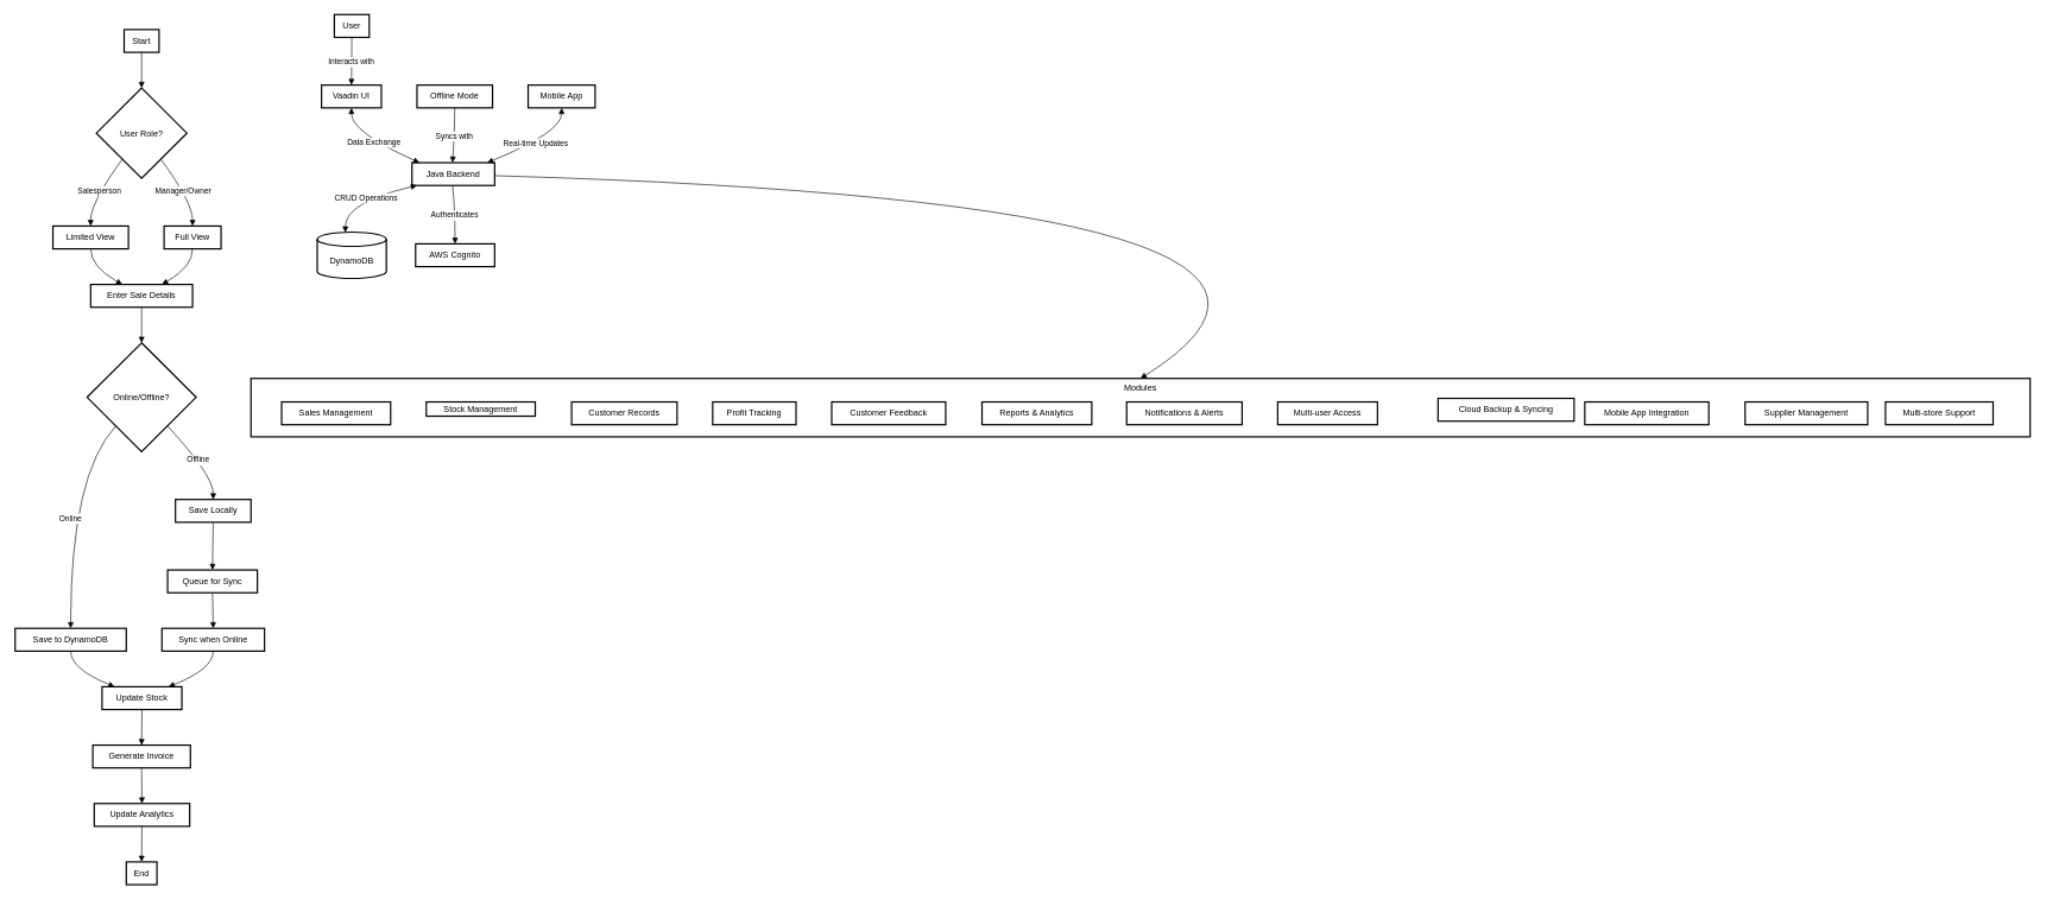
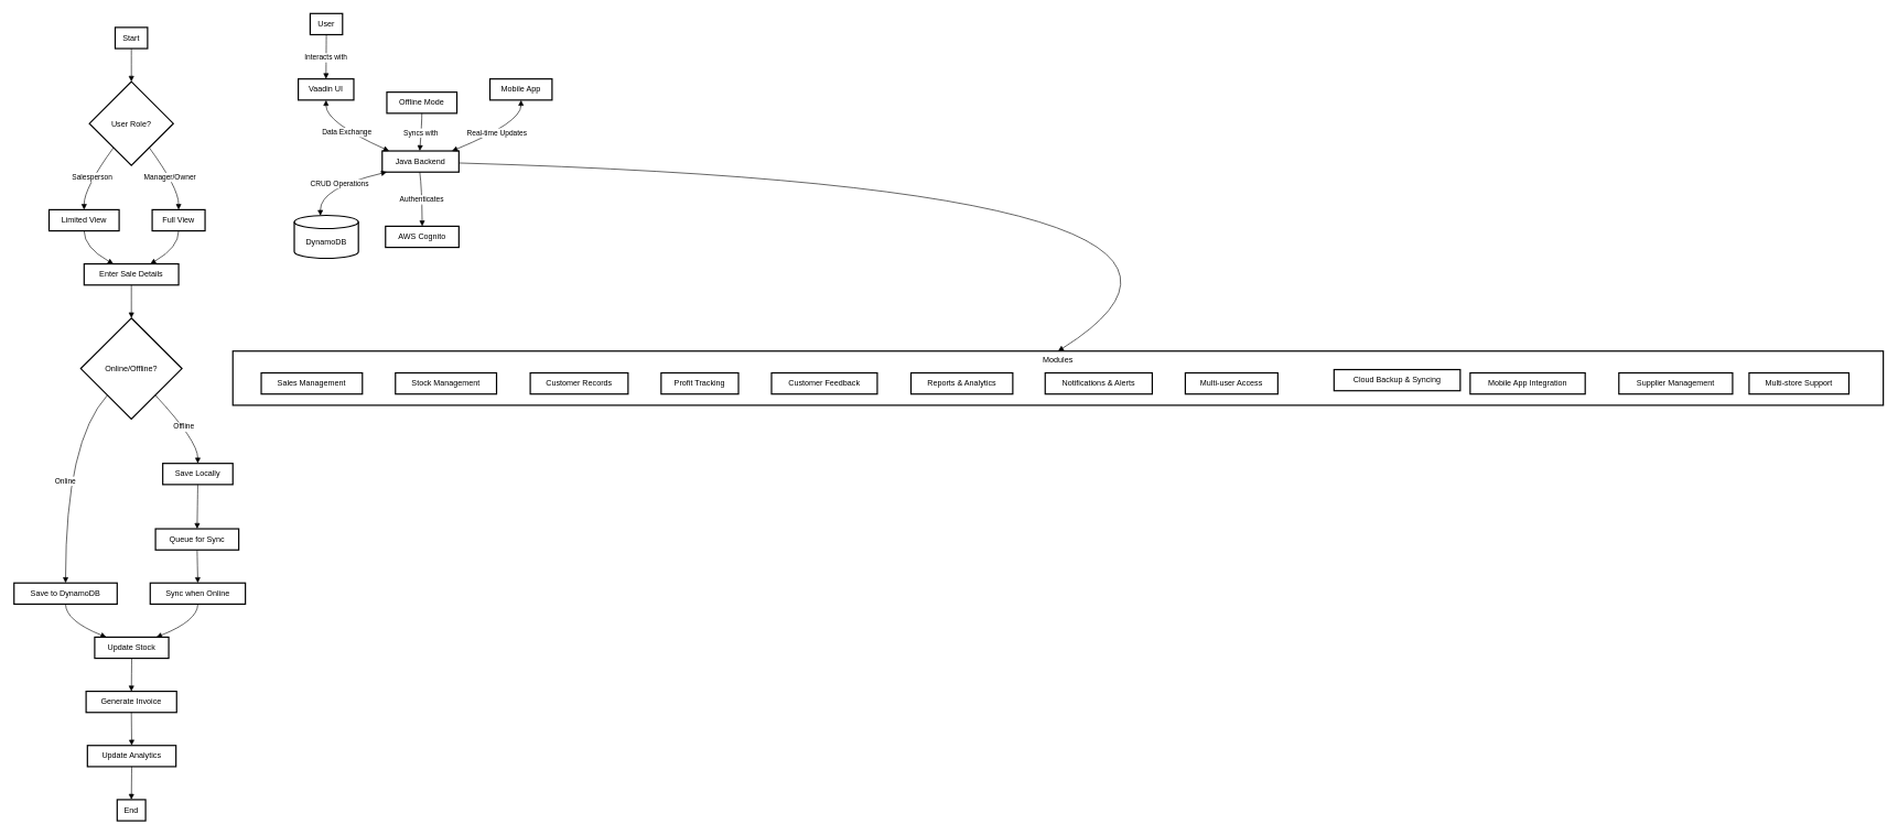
  <mxCell id="0" />
  <mxCell id="1" parent="0" />
  <mxCell id="2" value="Start" style="whiteSpace=wrap;strokeWidth=2;" vertex="1" parent="1"><mxGeometry x="173" y="41" width="49" height="32" as="geometry" /></mxCell>
  <mxCell id="3" value="User Role?" style="rhombus;strokeWidth=2;whiteSpace=wrap;" vertex="1" parent="1"><mxGeometry x="134" y="123" width="127" height="127" as="geometry" /></mxCell>
  <mxCell id="4" value="Limited View" style="whiteSpace=wrap;strokeWidth=2;" vertex="1" parent="1"><mxGeometry x="73" y="317" width="106" height="32" as="geometry" /></mxCell>
  <mxCell id="5" value="Full View" style="whiteSpace=wrap;strokeWidth=2;" vertex="1" parent="1"><mxGeometry x="229" y="317" width="80" height="32" as="geometry" /></mxCell>
  <mxCell id="6" value="Enter Sale Details" style="whiteSpace=wrap;strokeWidth=2;" vertex="1" parent="1"><mxGeometry x="126" y="399" width="143" height="32" as="geometry" /></mxCell>
  <mxCell id="7" value="Online/Offline?" style="rhombus;strokeWidth=2;whiteSpace=wrap;" vertex="1" parent="1"><mxGeometry x="121" y="481" width="153" height="153" as="geometry" /></mxCell>
  <mxCell id="8" value="Save to DynamoDB" style="whiteSpace=wrap;strokeWidth=2;" vertex="1" parent="1"><mxGeometry x="20" y="882" width="156" height="32" as="geometry" /></mxCell>
  <mxCell id="9" value="Save Locally" style="whiteSpace=wrap;strokeWidth=2;" vertex="1" parent="1"><mxGeometry x="245" y="701" width="106" height="32" as="geometry" /></mxCell>
  <mxCell id="10" value="Update Stock" style="whiteSpace=wrap;strokeWidth=2;" vertex="1" parent="1"><mxGeometry x="142" y="964" width="112" height="32" as="geometry" /></mxCell>
  <mxCell id="11" value="Queue for Sync" style="whiteSpace=wrap;strokeWidth=2;" vertex="1" parent="1"><mxGeometry x="234" y="800" width="126" height="32" as="geometry" /></mxCell>
  <mxCell id="12" value="Generate Invoice" style="whiteSpace=wrap;strokeWidth=2;" vertex="1" parent="1"><mxGeometry x="129" y="1046" width="137" height="32" as="geometry" /></mxCell>
  <mxCell id="13" value="Sync when Online" style="whiteSpace=wrap;strokeWidth=2;" vertex="1" parent="1"><mxGeometry x="226" y="882" width="144" height="32" as="geometry" /></mxCell>
  <mxCell id="14" value="Update Analytics" style="whiteSpace=wrap;strokeWidth=2;" vertex="1" parent="1"><mxGeometry x="131" y="1128" width="134" height="32" as="geometry" /></mxCell>
  <mxCell id="15" value="End" style="whiteSpace=wrap;strokeWidth=2;" vertex="1" parent="1"><mxGeometry x="176" y="1210" width="43" height="32" as="geometry" /></mxCell>
  <mxCell id="16" value="" style="curved=1;startArrow=none;endArrow=block;exitX=0.5;exitY=1;entryX=0.5;entryY=0;rounded=0;" edge="1" parent="1" source="2" target="3"><mxGeometry relative="1" as="geometry"><Array as="points" /></mxGeometry></mxCell>
  <mxCell id="17" value="Salesperson" style="curved=1;startArrow=none;endArrow=block;exitX=0.13;exitY=1;entryX=0.5;entryY=0;rounded=0;" edge="1" parent="1" source="3" target="4"><mxGeometry relative="1" as="geometry"><Array as="points"><mxPoint x="126" y="284" /></Array></mxGeometry></mxCell>
  <mxCell id="18" value="Manager/Owner" style="curved=1;startArrow=none;endArrow=block;exitX=0.87;exitY=1;entryX=0.5;entryY=0;rounded=0;" edge="1" parent="1" source="3" target="5"><mxGeometry relative="1" as="geometry"><Array as="points"><mxPoint x="269" y="284" /></Array></mxGeometry></mxCell>
  <mxCell id="19" value="" style="curved=1;startArrow=none;endArrow=block;exitX=0.5;exitY=1;entryX=0.31;entryY=0;rounded=0;" edge="1" parent="1" source="4" target="6"><mxGeometry relative="1" as="geometry"><Array as="points"><mxPoint x="126" y="374" /></Array></mxGeometry></mxCell>
  <mxCell id="20" value="" style="curved=1;startArrow=none;endArrow=block;exitX=0.5;exitY=1;entryX=0.7;entryY=0;rounded=0;" edge="1" parent="1" source="5" target="6"><mxGeometry relative="1" as="geometry"><Array as="points"><mxPoint x="269" y="374" /></Array></mxGeometry></mxCell>
  <mxCell id="21" value="" style="curved=1;startArrow=none;endArrow=block;exitX=0.5;exitY=1;entryX=0.5;entryY=0;rounded=0;" edge="1" parent="1" source="6" target="7"><mxGeometry relative="1" as="geometry"><Array as="points" /></mxGeometry></mxCell>
  <mxCell id="22" value="Online" style="curved=1;startArrow=none;endArrow=block;exitX=0.05;exitY=1;entryX=0.5;entryY=-0.01;rounded=0;" edge="1" parent="1" source="7" target="8"><mxGeometry relative="1" as="geometry"><Array as="points"><mxPoint x="98" y="667" /></Array></mxGeometry></mxCell>
  <mxCell id="23" value="Offline" style="curved=1;startArrow=none;endArrow=block;exitX=0.95;exitY=1;entryX=0.5;entryY=-0.01;rounded=0;" edge="1" parent="1" source="7" target="9"><mxGeometry relative="1" as="geometry"><Array as="points"><mxPoint x="298" y="667" /></Array></mxGeometry></mxCell>
  <mxCell id="24" value="" style="curved=1;startArrow=none;endArrow=block;exitX=0.5;exitY=0.99;entryX=0.15;entryY=-0.01;rounded=0;" edge="1" parent="1" source="8" target="10"><mxGeometry relative="1" as="geometry"><Array as="points"><mxPoint x="98" y="939" /></Array></mxGeometry></mxCell>
  <mxCell id="25" value="" style="curved=1;startArrow=none;endArrow=block;exitX=0.5;exitY=0.99;entryX=0.5;entryY=-0.01;rounded=0;" edge="1" parent="1" source="9" target="11"><mxGeometry relative="1" as="geometry"><Array as="points" /></mxGeometry></mxCell>
  <mxCell id="26" value="" style="curved=1;startArrow=none;endArrow=block;exitX=0.5;exitY=0.99;entryX=0.5;entryY=-0.01;rounded=0;" edge="1" parent="1" source="10" target="12"><mxGeometry relative="1" as="geometry"><Array as="points" /></mxGeometry></mxCell>
  <mxCell id="27" value="" style="curved=1;startArrow=none;endArrow=block;exitX=0.5;exitY=0.99;entryX=0.5;entryY=-0.01;rounded=0;" edge="1" parent="1" source="11" target="13"><mxGeometry relative="1" as="geometry"><Array as="points" /></mxGeometry></mxCell>
  <mxCell id="28" value="" style="curved=1;startArrow=none;endArrow=block;exitX=0.5;exitY=0.99;entryX=0.84;entryY=-0.01;rounded=0;" edge="1" parent="1" source="13" target="10"><mxGeometry relative="1" as="geometry"><Array as="points"><mxPoint x="298" y="939" /></Array></mxGeometry></mxCell>
  <mxCell id="29" value="" style="curved=1;startArrow=none;endArrow=block;exitX=0.5;exitY=0.99;entryX=0.5;entryY=-0.01;rounded=0;" edge="1" parent="1" source="12" target="14"><mxGeometry relative="1" as="geometry"><Array as="points" /></mxGeometry></mxCell>
  <mxCell id="30" value="" style="curved=1;startArrow=none;endArrow=block;exitX=0.5;exitY=0.99;entryX=0.5;entryY=-0.01;rounded=0;" edge="1" parent="1" source="14" target="15"><mxGeometry relative="1" as="geometry"><Array as="points" /></mxGeometry></mxCell>
  <mxCell id="31" value="Modules" style="whiteSpace=wrap;strokeWidth=2;verticalAlign=top;" vertex="1" parent="1"><mxGeometry x="351" y="531" width="2497" height="82" as="geometry" /></mxCell>
  <mxCell id="32" value="Sales Management" style="whiteSpace=wrap;strokeWidth=2;" vertex="1" parent="31"><mxGeometry x="43" y="33" width="153" height="32" as="geometry" /></mxCell>
- <mxCell id="33" value="Stock Management" style="whiteSpace=wrap;strokeWidth=2;" vertex="1" parent="31"><mxGeometry x="246" y="33" width="153" height="20" as="geometry" /></mxCell>
+ <mxCell id="33" value="Stock Management" style="whiteSpace=wrap;strokeWidth=2;" vertex="1" parent="31"><mxGeometry x="246" y="33" width="153" height="32" as="geometry" /></mxCell>
  <mxCell id="34" value="Customer Records" style="whiteSpace=wrap;strokeWidth=2;" vertex="1" parent="31"><mxGeometry x="450" y="33" width="148" height="32" as="geometry" /></mxCell>
  <mxCell id="35" value="Profit Tracking" style="whiteSpace=wrap;strokeWidth=2;" vertex="1" parent="31"><mxGeometry x="648" y="33" width="117" height="32" as="geometry" /></mxCell>
  <mxCell id="36" value="Customer Feedback" style="whiteSpace=wrap;strokeWidth=2;" vertex="1" parent="31"><mxGeometry x="815" y="33" width="160" height="32" as="geometry" /></mxCell>
  <mxCell id="37" value="Reports &amp; Analytics" style="whiteSpace=wrap;strokeWidth=2;" vertex="1" parent="31"><mxGeometry x="1026" y="33" width="154" height="32" as="geometry" /></mxCell>
  <mxCell id="38" value="Notifications &amp; Alerts" style="whiteSpace=wrap;strokeWidth=2;" vertex="1" parent="31"><mxGeometry x="1229" y="33" width="162" height="32" as="geometry" /></mxCell>
  <mxCell id="39" value="Multi-user Access" style="whiteSpace=wrap;strokeWidth=2;" vertex="1" parent="31"><mxGeometry x="1441" y="33" width="140" height="32" as="geometry" /></mxCell>
  <mxCell id="40" value="Cloud Backup &amp; Syncing" style="whiteSpace=wrap;strokeWidth=2;" vertex="1" parent="31"><mxGeometry x="1666" y="28" width="191" height="32" as="geometry" /></mxCell>
  <mxCell id="41" value="Mobile App Integration" style="whiteSpace=wrap;strokeWidth=2;" vertex="1" parent="31"><mxGeometry x="1872" y="33" width="174" height="32" as="geometry" /></mxCell>
  <mxCell id="42" value="Supplier Management" style="whiteSpace=wrap;strokeWidth=2;" vertex="1" parent="31"><mxGeometry x="2097" y="33" width="172" height="32" as="geometry" /></mxCell>
  <mxCell id="43" value="Multi-store Support" style="whiteSpace=wrap;strokeWidth=2;" vertex="1" parent="31"><mxGeometry x="2294" y="33" width="151" height="32" as="geometry" /></mxCell>
  <mxCell id="44" value="User" style="whiteSpace=wrap;strokeWidth=2;" vertex="1" parent="1"><mxGeometry x="468" y="20" width="49" height="32" as="geometry" /></mxCell>
  <mxCell id="45" value="Vaadin UI" style="whiteSpace=wrap;strokeWidth=2;" vertex="1" parent="1"><mxGeometry x="450" y="119" width="84" height="32" as="geometry" /></mxCell>
  <mxCell id="46" value="Java Backend" style="whiteSpace=wrap;strokeWidth=2;" vertex="1" parent="1"><mxGeometry x="577" y="228" width="116" height="32" as="geometry" /></mxCell>
  <mxCell id="47" value="DynamoDB" style="shape=cylinder3;boundedLbl=1;backgroundOutline=1;size=10;strokeWidth=2;whiteSpace=wrap;" vertex="1" parent="1"><mxGeometry x="444" y="325.5" width="97" height="65" as="geometry" /></mxCell>
  <mxCell id="48" value="AWS Cognito" style="whiteSpace=wrap;strokeWidth=2;" vertex="1" parent="1"><mxGeometry x="582" y="342" width="111" height="32" as="geometry" /></mxCell>
- <mxCell id="49" value="Offline Mode" style="whiteSpace=wrap;strokeWidth=2;" vertex="1" parent="1"><mxGeometry x="584" y="119" width="106" height="32" as="geometry" /></mxCell>
+ <mxCell id="49" value="Offline Mode" style="whiteSpace=wrap;strokeWidth=2;" vertex="1" parent="1"><mxGeometry x="584" y="139" width="106" height="32" as="geometry" /></mxCell>
  <mxCell id="50" value="Mobile App" style="whiteSpace=wrap;strokeWidth=2;" vertex="1" parent="1"><mxGeometry x="740" y="119" width="94" height="32" as="geometry" /></mxCell>
  <mxCell id="51" value="Interacts with" style="curved=1;startArrow=none;endArrow=block;exitX=0.5;exitY=1;entryX=0.5;entryY=0;rounded=0;" edge="1" parent="1" source="44" target="45"><mxGeometry relative="1" as="geometry"><Array as="points" /></mxGeometry></mxCell>
  <mxCell id="52" value="Data Exchange" style="curved=1;startArrow=block;endArrow=block;exitX=0.5;exitY=1;entryX=0.09;entryY=0;rounded=0;" edge="1" parent="1" source="45" target="46"><mxGeometry relative="1" as="geometry"><Array as="points"><mxPoint x="492" y="185" /></Array></mxGeometry></mxCell>
  <mxCell id="53" value="CRUD Operations" style="curved=1;startArrow=block;endArrow=block;exitX=0.06;exitY=1;entryX=0.5;entryY=-0.01;rounded=0;" edge="1" parent="1" source="46"><mxGeometry relative="1" as="geometry"><Array as="points"><mxPoint x="483" y="284" /></Array><mxPoint x="483.5" y="326" as="targetPoint" /></mxGeometry></mxCell>
  <mxCell id="54" value="Authenticates" style="curved=1;startArrow=none;endArrow=block;exitX=0.49;exitY=1;entryX=0.5;entryY=0;rounded=0;" edge="1" parent="1" source="46" target="48"><mxGeometry relative="1" as="geometry"><Array as="points"><mxPoint x="637" y="284" /></Array></mxGeometry></mxCell>
  <mxCell id="55" value="Syncs with" style="curved=1;startArrow=none;endArrow=block;exitX=0.5;exitY=1;entryX=0.49;entryY=0;rounded=0;" edge="1" parent="1" source="49" target="46"><mxGeometry relative="1" as="geometry"><Array as="points"><mxPoint x="637" y="185" /></Array></mxGeometry></mxCell>
  <mxCell id="56" value="Real-time Updates" style="curved=1;startArrow=block;endArrow=block;exitX=0.5;exitY=1;entryX=0.91;entryY=0;rounded=0;" edge="1" parent="1" source="50" target="46"><mxGeometry relative="1" as="geometry"><Array as="points"><mxPoint x="787" y="185" /></Array></mxGeometry></mxCell>
  <mxCell id="57" value="" style="curved=1;startArrow=none;endArrow=block;exitX=1;exitY=0.57;entryX=0.5;entryY=0;rounded=0;" edge="1" parent="1" source="46" target="31"><mxGeometry relative="1" as="geometry"><Array as="points"><mxPoint x="1991" y="284" /></Array></mxGeometry></mxCell>
